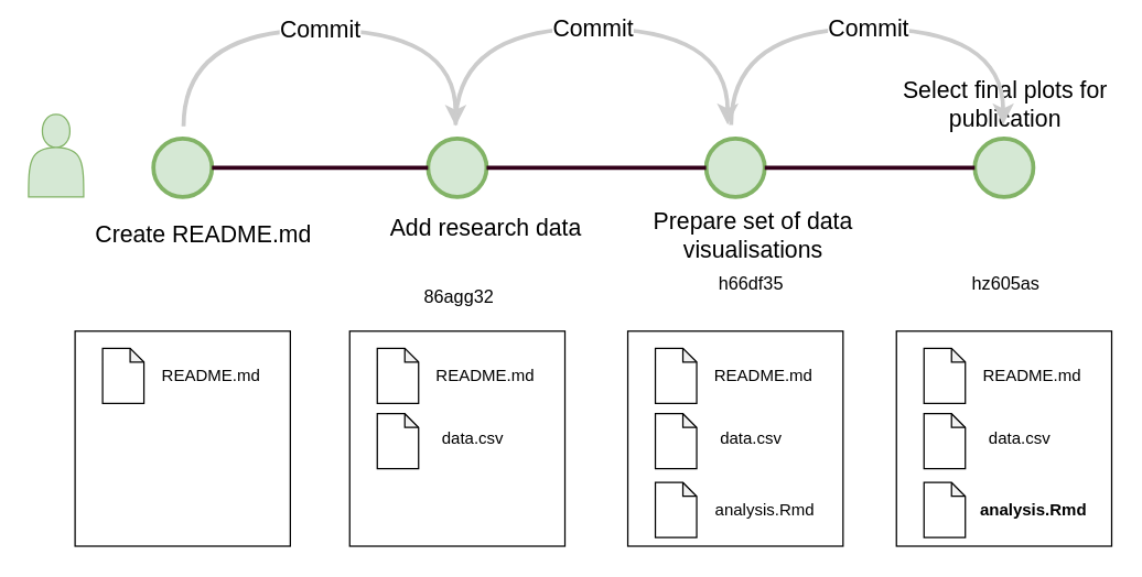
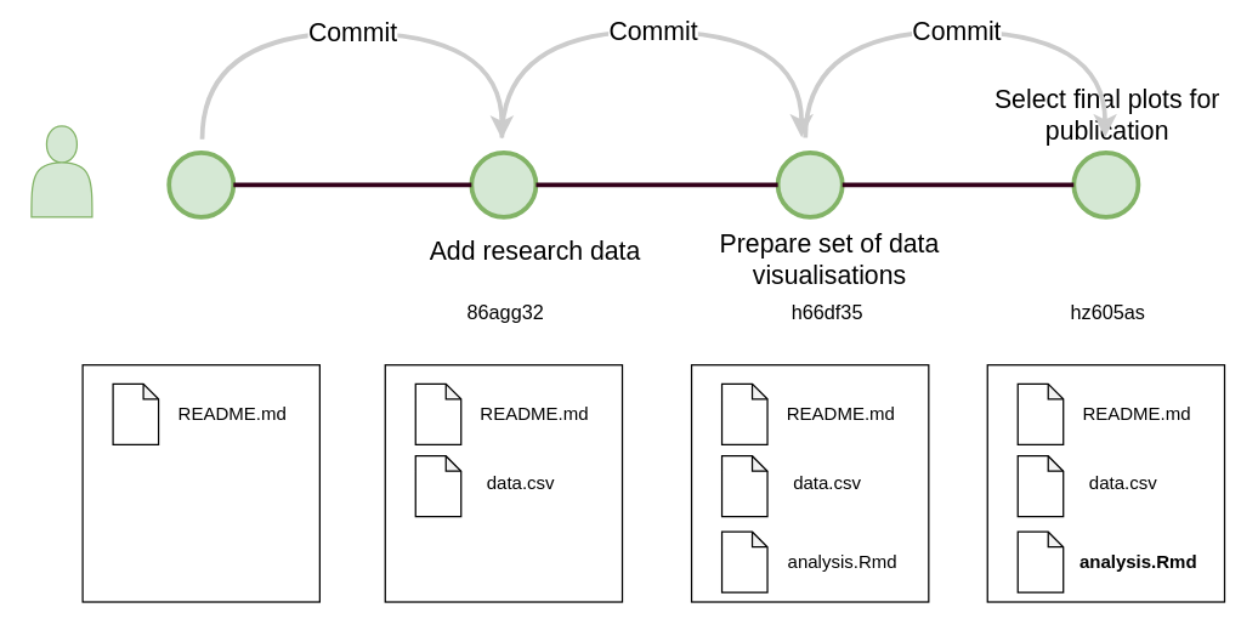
  <mxCell id="0" />
  <mxCell id="1" parent="0" />
  <mxCell id="2" value="" style="shape=actor;whiteSpace=wrap;html=1;fillColor=#d5e8d4;strokeColor=#82b366;" vertex="1" parent="1"><mxGeometry x="20.25" y="82.5" width="40" height="60" as="geometry" /></mxCell>
  <mxCell id="3" value="" style="whiteSpace=wrap;html=1;aspect=fixed;" vertex="1" parent="1"><mxGeometry x="54" y="240" width="156.25" height="156.25" as="geometry" /></mxCell>
  <mxCell id="4" value="" style="shape=note;whiteSpace=wrap;html=1;backgroundOutline=1;darkOpacity=0.05;size=10;" vertex="1" parent="1"><mxGeometry x="74" y="252.5" width="30" height="40" as="geometry" /></mxCell>
  <mxCell id="5" value="README.md" style="text;html=1;strokeColor=none;fillColor=none;align=center;verticalAlign=middle;whiteSpace=wrap;rounded=0;" vertex="1" parent="1"><mxGeometry x="122.75" y="260" width="60" height="25" as="geometry" /></mxCell>
  <mxCell id="6" value="" style="ellipse;whiteSpace=wrap;html=1;aspect=fixed;fillColor=#d5e8d4;strokeColor=#82b366;strokeWidth=3;" vertex="1" parent="1"><mxGeometry x="110.88" y="100" width="42.5" height="42.5" as="geometry" /></mxCell>
- <mxCell id="7" value="Create README.md" style="text;html=1;strokeColor=none;fillColor=none;align=center;verticalAlign=middle;whiteSpace=wrap;rounded=0;fontSize=17;" vertex="1" parent="1"><mxGeometry x="60.25" y="156.25" width="174.75" height="30" as="geometry" /></mxCell>
  <mxCell id="8" value="" style="ellipse;whiteSpace=wrap;html=1;aspect=fixed;fillColor=#d5e8d4;strokeColor=#82b366;strokeWidth=3;" vertex="1" parent="1"><mxGeometry x="310.25" y="100" width="42.5" height="42.5" as="geometry" /></mxCell>
  <mxCell id="9" value="" style="whiteSpace=wrap;html=1;aspect=fixed;" vertex="1" parent="1"><mxGeometry x="253.37" y="240.01" width="156.25" height="156.25" as="geometry" /></mxCell>
  <mxCell id="10" value="" style="shape=note;whiteSpace=wrap;html=1;backgroundOutline=1;darkOpacity=0.05;size=10;" vertex="1" parent="1"><mxGeometry x="273.37" y="300.01" width="30" height="40" as="geometry" /></mxCell>
  <mxCell id="11" value="" style="shape=note;whiteSpace=wrap;html=1;backgroundOutline=1;darkOpacity=0.05;size=10;" vertex="1" parent="1"><mxGeometry x="273.37" y="252.51" width="30" height="40" as="geometry" /></mxCell>
  <mxCell id="12" value="&lt;div&gt;data.csv&lt;/div&gt;" style="text;html=1;strokeColor=none;fillColor=none;align=center;verticalAlign=middle;whiteSpace=wrap;rounded=0;" vertex="1" parent="1"><mxGeometry x="313.37" y="303.14" width="60" height="30" as="geometry" /></mxCell>
  <mxCell id="13" value="README.md" style="text;html=1;strokeColor=none;fillColor=none;align=center;verticalAlign=middle;whiteSpace=wrap;rounded=0;" vertex="1" parent="1"><mxGeometry x="322.12" y="260.01" width="60" height="25" as="geometry" /></mxCell>
  <mxCell id="14" value="" style="whiteSpace=wrap;html=1;aspect=fixed;" vertex="1" parent="1"><mxGeometry x="455.25" y="240" width="156.25" height="156.25" as="geometry" /></mxCell>
  <mxCell id="15" value="" style="shape=note;whiteSpace=wrap;html=1;backgroundOutline=1;darkOpacity=0.05;size=10;" vertex="1" parent="1"><mxGeometry x="475.25" y="300" width="30" height="40" as="geometry" /></mxCell>
  <mxCell id="16" value="" style="shape=note;whiteSpace=wrap;html=1;backgroundOutline=1;darkOpacity=0.05;size=10;" vertex="1" parent="1"><mxGeometry x="475.25" y="252.5" width="30" height="40" as="geometry" /></mxCell>
  <mxCell id="17" value="" style="shape=note;whiteSpace=wrap;html=1;backgroundOutline=1;darkOpacity=0.05;size=10;" vertex="1" parent="1"><mxGeometry x="475.25" y="350" width="30" height="40" as="geometry" /></mxCell>
  <mxCell id="18" value="&lt;div&gt;data.csv&lt;/div&gt;" style="text;html=1;strokeColor=none;fillColor=none;align=center;verticalAlign=middle;whiteSpace=wrap;rounded=0;" vertex="1" parent="1"><mxGeometry x="515.25" y="303.13" width="60" height="30" as="geometry" /></mxCell>
  <mxCell id="19" value="README.md" style="text;html=1;strokeColor=none;fillColor=none;align=center;verticalAlign=middle;whiteSpace=wrap;rounded=0;" vertex="1" parent="1"><mxGeometry x="524" y="260" width="60" height="25" as="geometry" /></mxCell>
  <mxCell id="20" value="analysis.Rmd" style="text;html=1;strokeColor=none;fillColor=none;align=center;verticalAlign=middle;whiteSpace=wrap;rounded=0;" vertex="1" parent="1"><mxGeometry x="525.25" y="357.5" width="60" height="25" as="geometry" /></mxCell>
  <mxCell id="21" value="" style="ellipse;whiteSpace=wrap;html=1;aspect=fixed;fillColor=#d5e8d4;strokeColor=#82b366;strokeWidth=3;" vertex="1" parent="1"><mxGeometry x="512.13" y="100" width="42.5" height="42.5" as="geometry" /></mxCell>
  <mxCell id="22" value="" style="endArrow=none;html=1;rounded=0;exitX=1;exitY=0.5;exitDx=0;exitDy=0;fillColor=#d5e8d4;strokeColor=#33001A;entryX=0;entryY=0.5;entryDx=0;entryDy=0;strokeWidth=3;" edge="1" parent="1" source="8" target="21"><mxGeometry width="50" height="50" relative="1" as="geometry"><mxPoint x="367.13" y="120.75" as="sourcePoint" /><mxPoint x="480.25" y="106.25" as="targetPoint" /></mxGeometry></mxCell>
  <mxCell id="23" value="Add research data" style="text;html=1;strokeColor=none;fillColor=none;align=center;verticalAlign=middle;whiteSpace=wrap;rounded=0;fontSize=17;" vertex="1" parent="1"><mxGeometry x="274.62" y="151.25" width="155" height="30" as="geometry" /></mxCell>
  <mxCell id="24" value="Prepare set of data visualisations" style="text;html=1;strokeColor=none;fillColor=none;align=center;verticalAlign=middle;whiteSpace=wrap;rounded=0;fontSize=17;" vertex="1" parent="1"><mxGeometry x="456.5" y="156.25" width="178.5" height="30" as="geometry" /></mxCell>
  <mxCell id="25" value="" style="endArrow=none;html=1;rounded=0;exitX=1;exitY=0.5;exitDx=0;exitDy=0;fillColor=#d5e8d4;strokeColor=#33001A;entryX=0;entryY=0.5;entryDx=0;entryDy=0;strokeWidth=3;" edge="1" parent="1" source="6" target="8"><mxGeometry width="50" height="50" relative="1" as="geometry"><mxPoint x="362.75" y="131.25" as="sourcePoint" /><mxPoint x="522.13" y="131.25" as="targetPoint" /></mxGeometry></mxCell>
  <mxCell id="26" value="" style="whiteSpace=wrap;html=1;aspect=fixed;" vertex="1" parent="1"><mxGeometry x="650.25" y="240" width="156.25" height="156.25" as="geometry" /></mxCell>
  <mxCell id="27" value="" style="shape=note;whiteSpace=wrap;html=1;backgroundOutline=1;darkOpacity=0.05;size=10;" vertex="1" parent="1"><mxGeometry x="670.25" y="300" width="30" height="40" as="geometry" /></mxCell>
  <mxCell id="28" value="" style="shape=note;whiteSpace=wrap;html=1;backgroundOutline=1;darkOpacity=0.05;size=10;" vertex="1" parent="1"><mxGeometry x="670.25" y="252.5" width="30" height="40" as="geometry" /></mxCell>
  <mxCell id="29" value="" style="shape=note;whiteSpace=wrap;html=1;backgroundOutline=1;darkOpacity=0.05;size=10;" vertex="1" parent="1"><mxGeometry x="670.25" y="350" width="30" height="40" as="geometry" /></mxCell>
  <mxCell id="30" value="&lt;div&gt;data.csv&lt;/div&gt;" style="text;html=1;strokeColor=none;fillColor=none;align=center;verticalAlign=middle;whiteSpace=wrap;rounded=0;" vertex="1" parent="1"><mxGeometry x="710.25" y="303.13" width="60" height="30" as="geometry" /></mxCell>
  <mxCell id="31" value="README.md" style="text;html=1;strokeColor=none;fillColor=none;align=center;verticalAlign=middle;whiteSpace=wrap;rounded=0;" vertex="1" parent="1"><mxGeometry x="719" y="260" width="60" height="25" as="geometry" /></mxCell>
  <mxCell id="32" value="analysis.Rmd" style="text;html=1;strokeColor=none;fillColor=none;align=center;verticalAlign=middle;whiteSpace=wrap;rounded=0;fontStyle=1" vertex="1" parent="1"><mxGeometry x="720.25" y="357.5" width="60" height="25" as="geometry" /></mxCell>
  <mxCell id="33" value="" style="ellipse;whiteSpace=wrap;html=1;aspect=fixed;fillColor=#d5e8d4;strokeColor=#82b366;strokeWidth=3;" vertex="1" parent="1"><mxGeometry x="707.13" y="100" width="42.5" height="42.5" as="geometry" /></mxCell>
  <mxCell id="34" value="" style="endArrow=none;html=1;rounded=0;fillColor=#d5e8d4;strokeColor=#33001A;strokeWidth=3;entryX=0;entryY=0.5;entryDx=0;entryDy=0;exitX=1;exitY=0.5;exitDx=0;exitDy=0;" edge="1" parent="1" source="21" target="33"><mxGeometry width="50" height="50" relative="1" as="geometry"><mxPoint x="580.25" y="130" as="sourcePoint" /><mxPoint x="710.25" y="120" as="targetPoint" /></mxGeometry></mxCell>
  <mxCell id="35" value="Select final plots for publication" style="text;html=1;strokeColor=none;fillColor=none;align=center;verticalAlign=middle;whiteSpace=wrap;rounded=0;fontSize=17;" vertex="1" parent="1"><mxGeometry x="651.5" y="61.25" width="155" height="30" as="geometry" /></mxCell>
  <mxCell id="36" value="" style="endArrow=classic;html=1;rounded=0;fontSize=17;strokeColor=#CCCCCC;strokeWidth=3;edgeStyle=orthogonalEdgeStyle;elbow=vertical;curved=1;" edge="1" parent="1"><mxGeometry relative="1" as="geometry"><mxPoint x="132.75" y="91.25" as="sourcePoint" /><mxPoint x="330.25" y="91" as="targetPoint" /><Array as="points"><mxPoint x="133.25" y="21" /><mxPoint x="330.25" y="21" /><mxPoint x="330.25" y="91" /></Array></mxGeometry></mxCell>
  <mxCell id="37" value="Commit" style="edgeLabel;resizable=0;html=1;align=center;verticalAlign=middle;fontSize=17;strokeWidth=3;fillColor=#FFFFFF;" connectable="0" vertex="1" parent="36"><mxGeometry relative="1" as="geometry" /></mxCell>
  <mxCell id="38" value="" style="endArrow=classic;html=1;rounded=0;fontSize=17;strokeColor=#CCCCCC;strokeWidth=3;edgeStyle=orthogonalEdgeStyle;elbow=vertical;curved=1;" edge="1" parent="1"><mxGeometry relative="1" as="geometry"><mxPoint x="330.25" y="90.25" as="sourcePoint" /><mxPoint x="527.75" y="90" as="targetPoint" /><Array as="points"><mxPoint x="330.75" y="20" /><mxPoint x="527.75" y="20" /><mxPoint x="527.75" y="90" /></Array></mxGeometry></mxCell>
  <mxCell id="39" value="Commit" style="edgeLabel;resizable=0;html=1;align=center;verticalAlign=middle;fontSize=17;strokeWidth=3;fillColor=#FFFFFF;" connectable="0" vertex="1" parent="38"><mxGeometry relative="1" as="geometry" /></mxCell>
  <mxCell id="40" value="" style="endArrow=classic;html=1;rounded=0;fontSize=17;strokeColor=#CCCCCC;strokeWidth=3;edgeStyle=orthogonalEdgeStyle;elbow=vertical;curved=1;" edge="1" parent="1"><mxGeometry relative="1" as="geometry"><mxPoint x="530.25" y="90.25" as="sourcePoint" /><mxPoint x="727.75" y="90" as="targetPoint" /><Array as="points"><mxPoint x="530.75" y="20" /><mxPoint x="727.75" y="20" /><mxPoint x="727.75" y="90" /></Array></mxGeometry></mxCell>
  <mxCell id="41" value="Commit" style="edgeLabel;resizable=0;html=1;align=center;verticalAlign=middle;fontSize=17;strokeWidth=3;fillColor=#FFFFFF;" connectable="0" vertex="1" parent="40"><mxGeometry relative="1" as="geometry" /></mxCell>
- <mxCell id="42" value="&lt;div style=&quot;font-size: 13px;&quot;&gt;86agg32&lt;/div&gt;" style="text;html=1;strokeColor=none;fillColor=none;align=center;verticalAlign=middle;whiteSpace=wrap;rounded=0;fontSize=13;" vertex="1" parent="1"><mxGeometry x="303.37" y="200" width="60" height="30" as="geometry" /></mxCell>
+ <mxCell id="42" value="&lt;div style=&quot;font-size: 13px;&quot;&gt;86agg32&lt;/div&gt;" style="text;html=1;strokeColor=none;fillColor=none;align=center;verticalAlign=middle;whiteSpace=wrap;rounded=0;fontSize=13;" vertex="1" parent="1"><mxGeometry x="303.37" y="190" width="60" height="30" as="geometry" /></mxCell>
  <mxCell id="43" value="h66df35" style="text;html=1;strokeColor=none;fillColor=none;align=center;verticalAlign=middle;whiteSpace=wrap;rounded=0;fontSize=13;" vertex="1" parent="1"><mxGeometry x="515.25" y="190" width="60" height="30" as="geometry" /></mxCell>
  <mxCell id="44" value="hz605as" style="text;html=1;strokeColor=none;fillColor=none;align=center;verticalAlign=middle;whiteSpace=wrap;rounded=0;fontSize=13;" vertex="1" parent="1"><mxGeometry x="700.25" y="190" width="60" height="30" as="geometry" /></mxCell>
